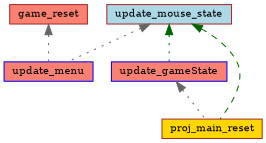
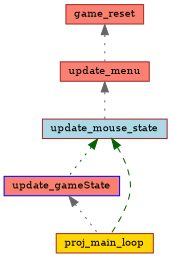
  digraph {
    fontname="DejaVu Serif"
    rankdir=TB
    node [color=brown fillcolor=salmon fontname="DejaVu Serif" fontsize=10 shape=record style=filled]
    edge [color=gray40 dir=back fontname="DejaVu Serif" fontsize=10 labelfontname=Helvetica labelfontsize=10 style=dotted]
    n1 [fontcolor=black height=0.2 label=game_reset width=0.4]
-   n2 [color=blue height=0.2 label=update_menu width=0.4]
+   n2 [height=0.2 label=update_menu width=0.4]
    n3 [color=blue height=0.2 label=update_gameState width=0.4]
-   n4 [fillcolor=gold height=0.2 label=proj_main_reset width=0.4]
+   n4 [fillcolor=gold height=0.2 label=proj_main_loop width=0.4]
    n5 [fillcolor=lightblue height=0.2 label=update_mouse_state width=0.4]
    n1 -> n2
-   n5 -> n2
+   n2 -> n5
    n3 -> n4
    n5 -> n3 [color=darkgreen]
    n5 -> n4 [color=darkgreen style=dashed]
  }
